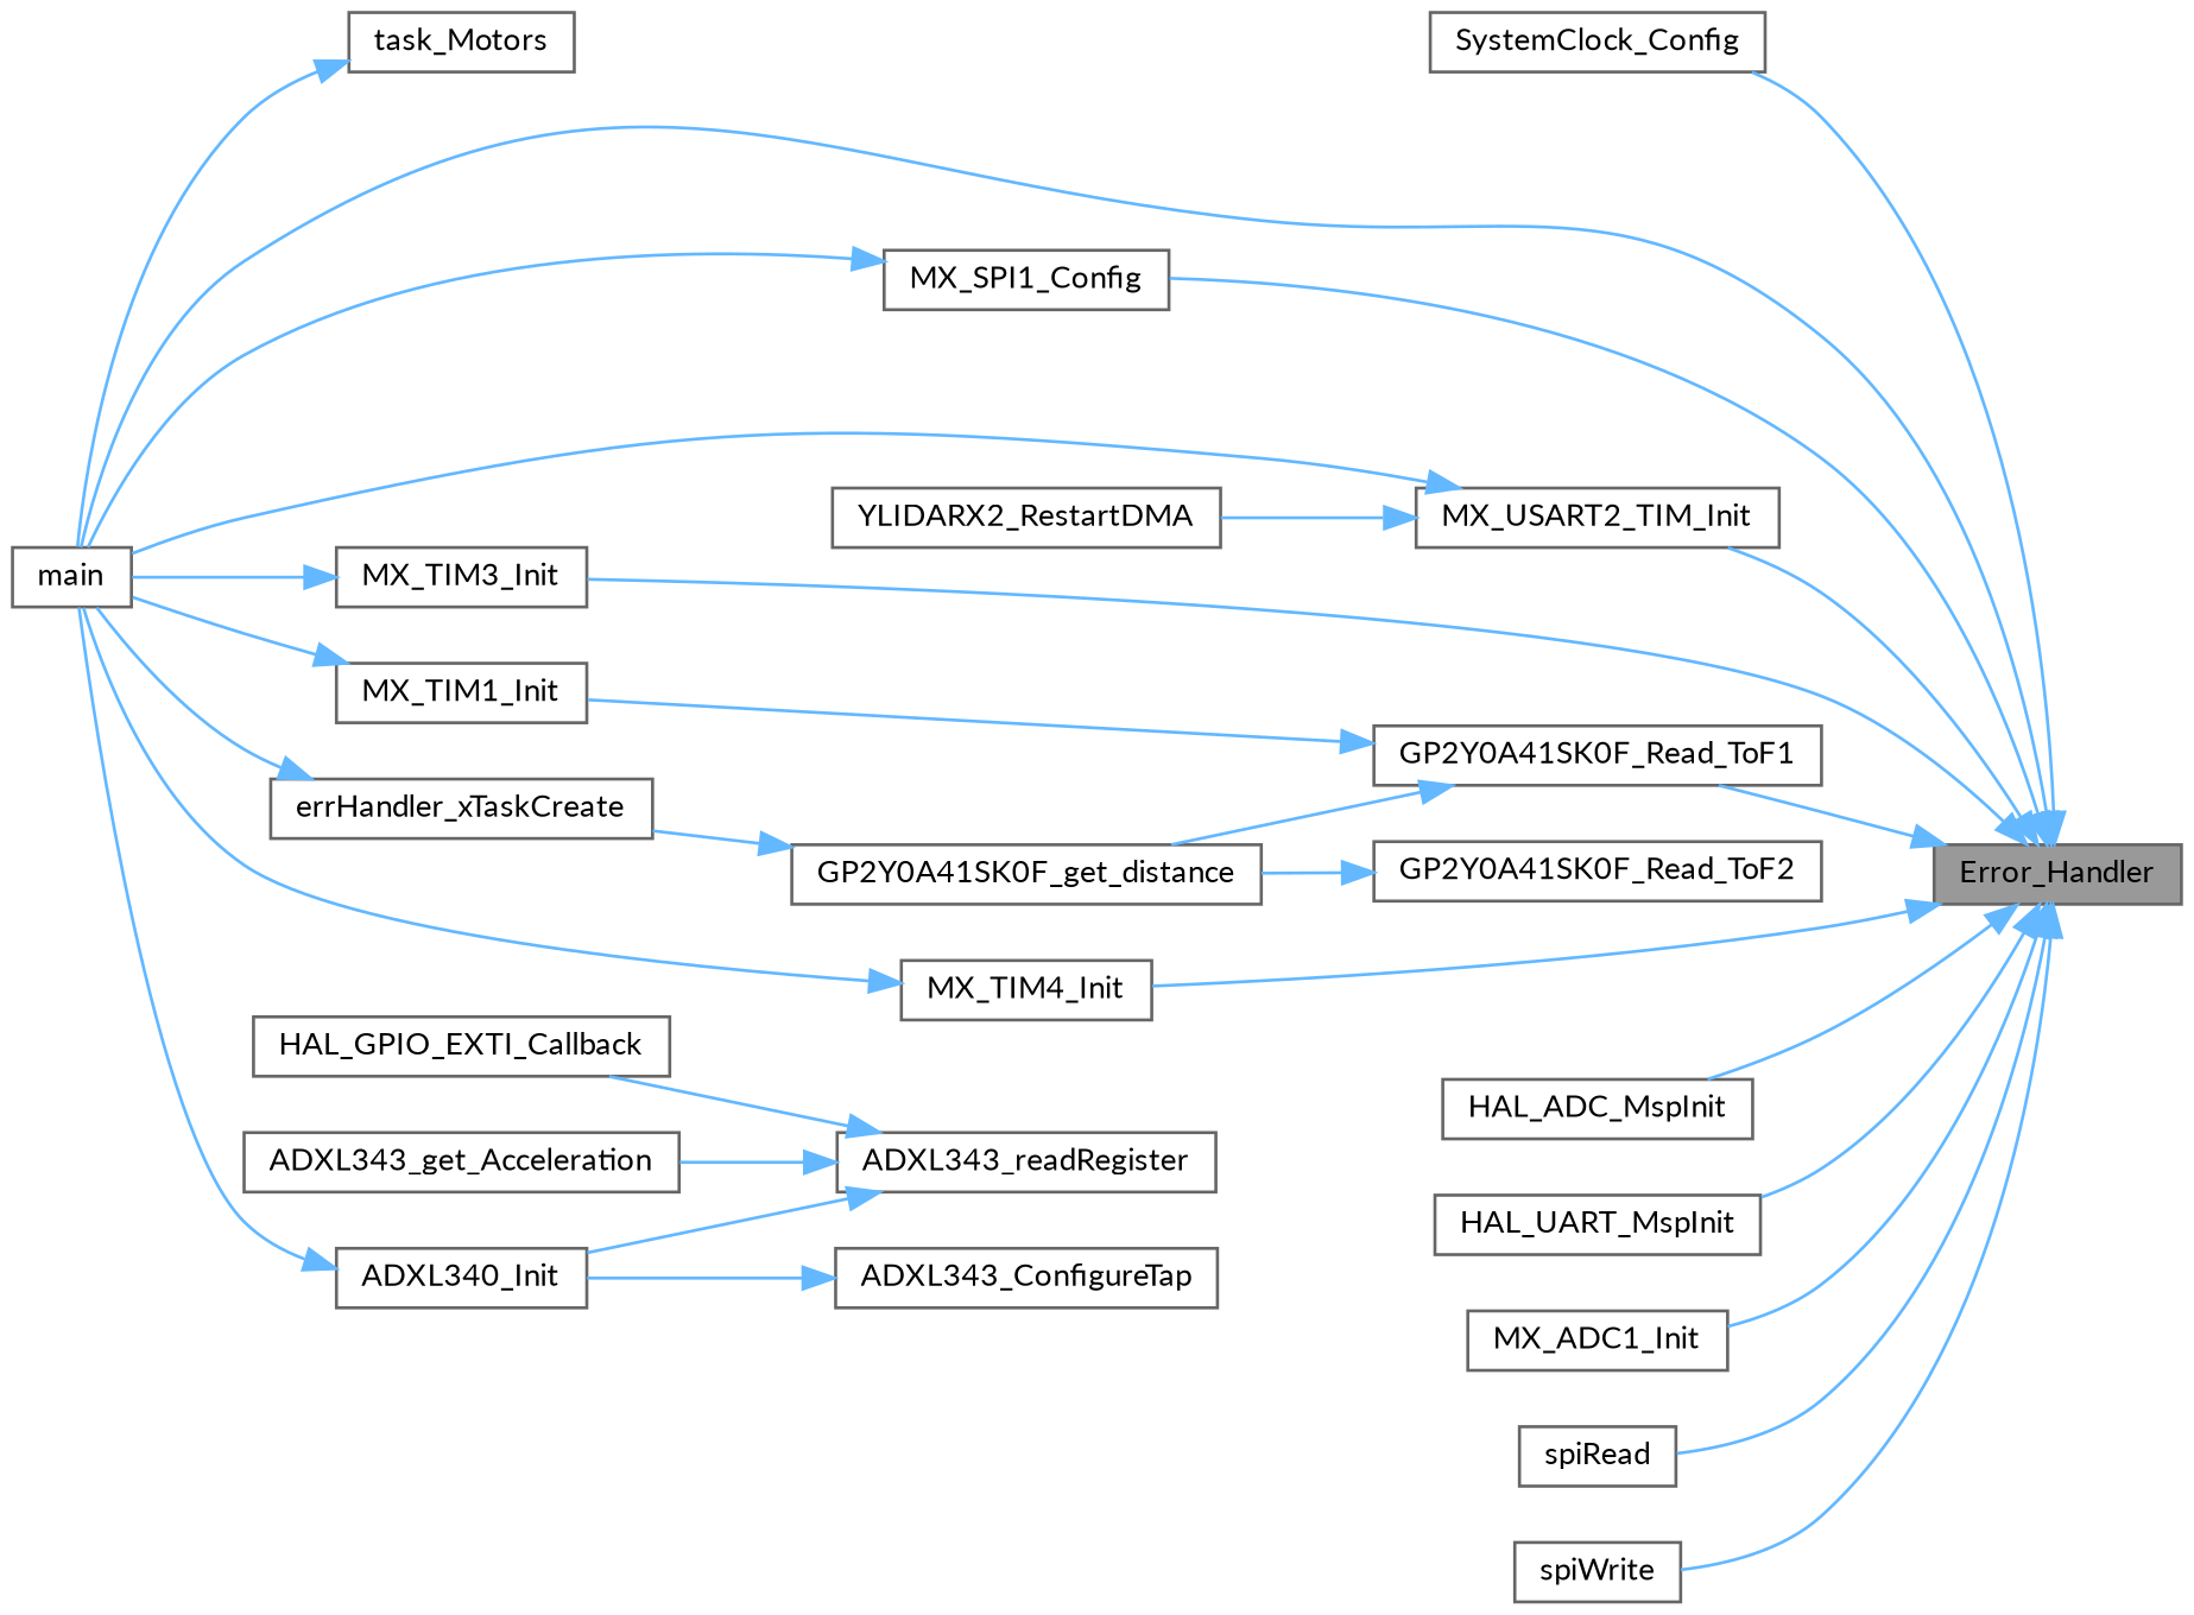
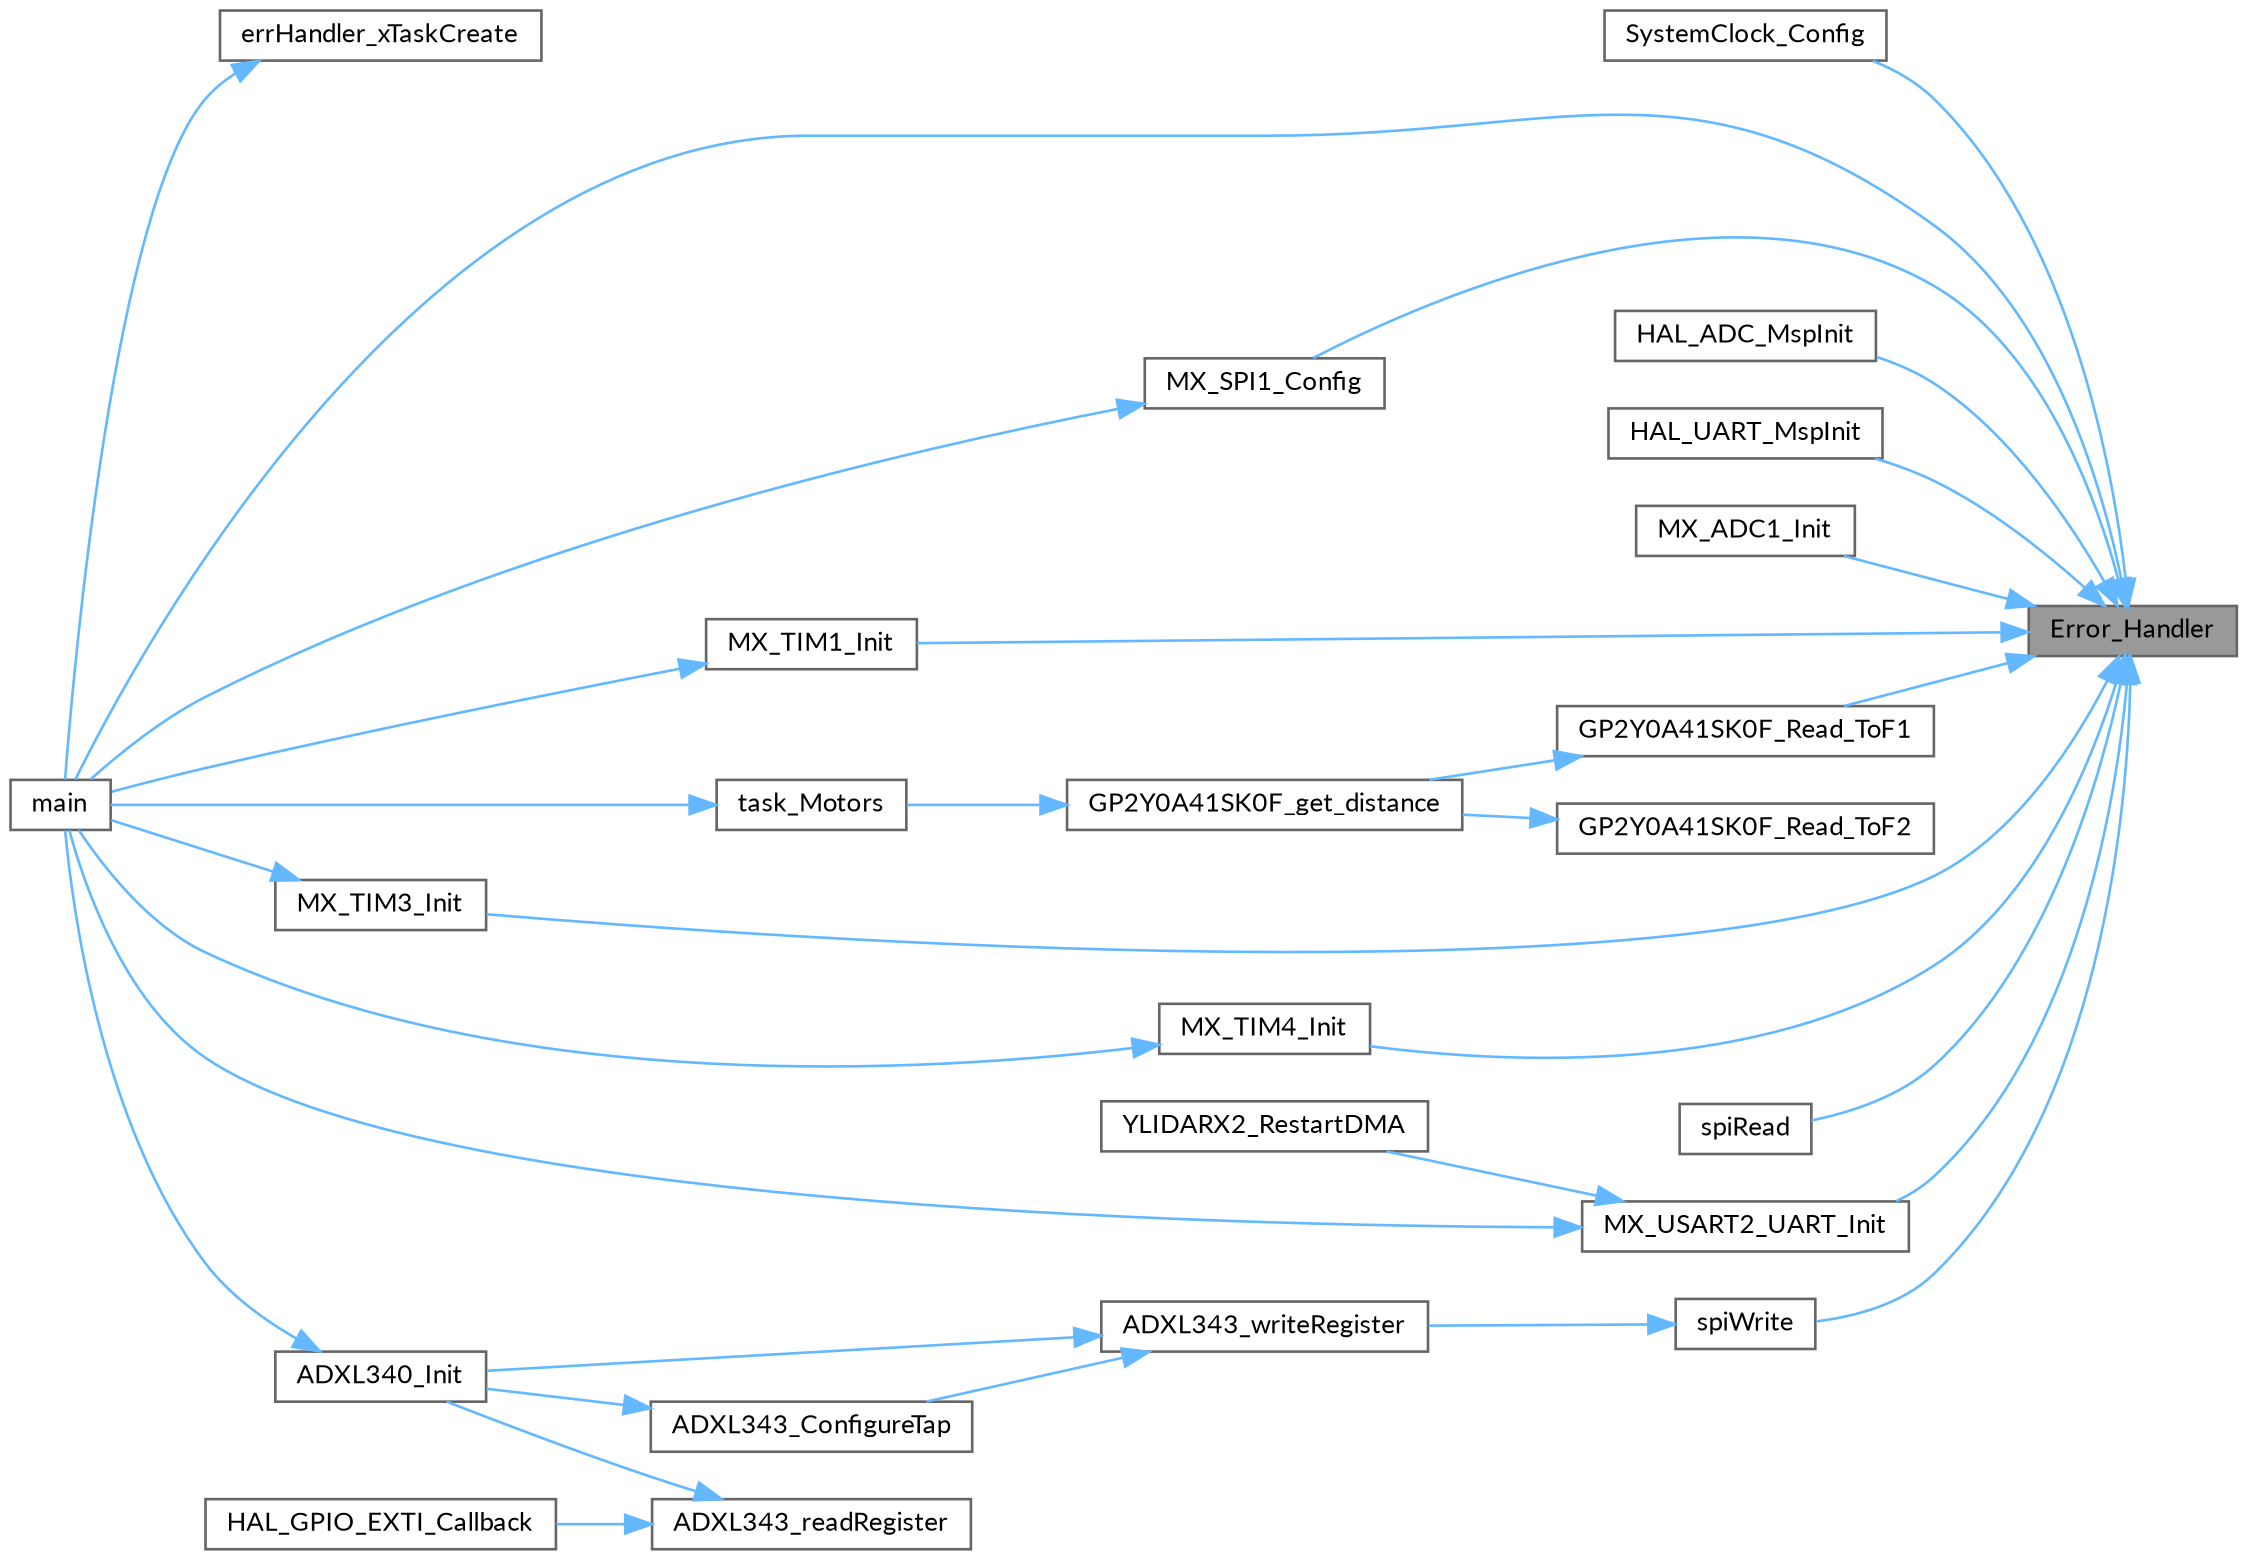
  digraph {
    fontname=Lato
    rankdir=RL
    node [color=grey40 fillcolor=white fontname=Lato fontsize=10 shape=box style=filled]
    edge [color=steelblue1 dir=back fontname=Lato fontsize=10 labelfontname=Helvetica labelfontsize=10 style=solid]
    n1 [color=gray40 fillcolor=grey60 fontcolor=black height=0.2 label=Error_Handler width=0.4]
    n2 [height=0.2 label=main width=0.4]
    n3 [height=0.2 label=GP2Y0A41SK0F_Read_ToF1 width=0.4]
    n4 [height=0.2 label=HAL_ADC_MspInit width=0.4]
    n5 [height=0.2 label=HAL_UART_MspInit width=0.4]
    n6 [height=0.2 label=MX_ADC1_Init width=0.4]
    n7 [height=0.2 label=MX_SPI1_Config width=0.4]
    n8 [height=0.2 label=MX_TIM1_Init width=0.4]
    n9 [height=0.2 label=MX_TIM3_Init width=0.4]
    n10 [height=0.2 label=MX_TIM4_Init width=0.4]
-   n11 [height=0.2 label=MX_USART2_TIM_Init width=0.4]
+   n11 [height=0.2 label=MX_USART2_UART_Init width=0.4]
    n12 [height=0.2 label=spiRead width=0.4]
    n13 [height=0.2 label=spiWrite width=0.4]
    n14 [height=0.2 label=SystemClock_Config width=0.4]
    n15 [height=0.2 label=errHandler_xTaskCreate width=0.4]
    n16 [height=0.2 label=GP2Y0A41SK0F_get_distance width=0.4]
    n17 [height=0.2 label=GP2Y0A41SK0F_Read_ToF2 width=0.4]
    n18 [height=0.2 label=YLIDARX2_RestartDMA width=0.4]
+   n19 [height=0.2 label=ADXL343_writeRegister width=0.4]
    n20 [height=0.2 label=task_Motors width=0.4]
    n21 [height=0.2 label=ADXL343_readRegister width=0.4]
-   n22 [height=0.2 label=ADXL343_get_Acceleration width=0.4]
    n23 [height=0.2 label=ADXL340_Init width=0.4]
    n24 [height=0.2 label=HAL_GPIO_EXTI_Callback width=0.4]
    n25 [height=0.2 label=ADXL343_ConfigureTap width=0.4]
    n1 -> n2
    n1 -> n3
    n1 -> n4
    n1 -> n5
    n1 -> n6
    n1 -> n7
-   n3 -> n8
+   n1 -> n8
    n1 -> n9
    n1 -> n10
    n1 -> n11
    n1 -> n12
    n1 -> n13
    n1 -> n14
    n3 -> n16
    n7 -> n2
    n8 -> n2
    n9 -> n2
    n10 -> n2
    n11 -> n2
    n11 -> n18
+   n13 -> n19
    n15 -> n2
-   n16 -> n15
+   n16 -> n20
    n17 -> n16
+   n19 -> n23
+   n19 -> n25
    n20 -> n2
-   n21 -> n22
    n21 -> n23
    n21 -> n24
    n23 -> n2
    n25 -> n23
  }
